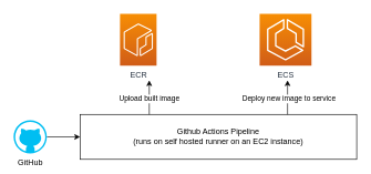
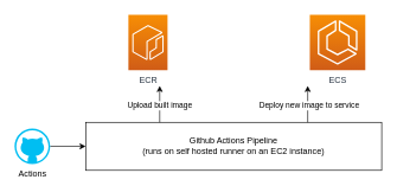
  <mxCell id="0" />
  <mxCell id="1" parent="0" />
  <mxCell id="2" value="ECR" style="sketch=0;points=[[0,0,0],[0.25,0,0],[0.5,0,0],[0.75,0,0],[1,0,0],[0,1,0],[0.25,1,0],[0.5,1,0],[0.75,1,0],[1,1,0],[0,0.25,0],[0,0.5,0],[0,0.75,0],[1,0.25,0],[1,0.5,0],[1,0.75,0]];outlineConnect=0;fontColor=#232F3E;gradientColor=#F78E04;gradientDirection=north;fillColor=#D05C17;strokeColor=#ffffff;dashed=0;verticalLabelPosition=bottom;verticalAlign=top;align=center;html=1;fontSize=12;fontStyle=0;aspect=fixed;shape=mxgraph.aws4.resourceIcon;resIcon=mxgraph.aws4.ecr;" vertex="1" parent="1"><mxGeometry x="180" y="20" width="55" height="78" as="geometry" /></mxCell>
- <mxCell id="3" value="ECS" style="sketch=0;points=[[0,0,0],[0.25,0,0],[0.5,0,0],[0.75,0,0],[1,0,0],[0,1,0],[0.25,1,0],[0.5,1,0],[0.75,1,0],[1,1,0],[0,0.25,0],[0,0.5,0],[0,0.75,0],[1,0.25,0],[1,0.5,0],[1,0.75,0]];outlineConnect=0;fontColor=#232F3E;gradientColor=#F78E04;gradientDirection=north;fillColor=#D05C17;strokeColor=#ffffff;dashed=0;verticalLabelPosition=bottom;verticalAlign=top;align=center;html=1;fontSize=12;fontStyle=0;aspect=fixed;shape=mxgraph.aws4.resourceIcon;resIcon=mxgraph.aws4.ecs;" vertex="1" parent="1"><mxGeometry x="390" y="20" width="78" height="78" as="geometry" /></mxCell>
+ <mxCell id="3" value="ECS" style="sketch=0;points=[[0,0,0],[0.25,0,0],[0.5,0,0],[0.75,0,0],[1,0,0],[0,1,0],[0.25,1,0],[0.5,1,0],[0.75,1,0],[1,1,0],[0,0.25,0],[0,0.5,0],[0,0.75,0],[1,0.25,0],[1,0.5,0],[1,0.75,0]];outlineConnect=0;fontColor=#232F3E;gradientColor=#F78E04;gradientDirection=north;fillColor=#D05C17;strokeColor=#ffffff;dashed=0;verticalLabelPosition=bottom;verticalAlign=top;align=center;html=1;fontSize=12;fontStyle=0;aspect=fixed;shape=mxgraph.aws4.resourceIcon;resIcon=mxgraph.aws4.ecs;" vertex="1" parent="1"><mxGeometry x="435" y="20" width="78" height="78" as="geometry" /></mxCell>
  <mxCell id="4" style="edgeStyle=orthogonalEdgeStyle;rounded=0;orthogonalLoop=1;jettySize=auto;html=1;entryX=0;entryY=0.5;entryDx=0;entryDy=0;" edge="1" parent="1" source="5" target="6"><mxGeometry relative="1" as="geometry" /></mxCell>
- <mxCell id="5" value="GitHub" style="verticalLabelPosition=bottom;html=1;verticalAlign=top;align=center;strokeColor=none;fillColor=#00BEF2;shape=mxgraph.azure.github_code;pointerEvents=1;" vertex="1" parent="1"><mxGeometry x="20" y="180" width="50" height="50" as="geometry" /></mxCell>
+ <mxCell id="5" value="Actions" style="verticalLabelPosition=bottom;html=1;verticalAlign=top;align=center;strokeColor=none;fillColor=#00BEF2;shape=mxgraph.azure.github_code;pointerEvents=1;" vertex="1" parent="1"><mxGeometry x="20" y="180" width="50" height="50" as="geometry" /></mxCell>
  <mxCell id="6" value="Github Actions Pipeline&lt;br&gt;(runs on self hosted runner on an EC2 instance)" style="rounded=0;whiteSpace=wrap;html=1;" vertex="1" parent="1"><mxGeometry x="120" y="171.25" width="416" height="67.5" as="geometry" /></mxCell>
  <mxCell id="7" value="" style="endArrow=classic;html=1;rounded=0;exitX=0.25;exitY=0;exitDx=0;exitDy=0;" edge="1" parent="1" source="6"><mxGeometry width="50" height="50" relative="1" as="geometry"><mxPoint x="240" y="160" as="sourcePoint" /><mxPoint x="224" y="120" as="targetPoint" /></mxGeometry></mxCell>
  <mxCell id="8" value="Upload built image" style="edgeLabel;html=1;align=center;verticalAlign=middle;resizable=0;points=[];" vertex="1" connectable="0" parent="7"><mxGeometry x="-0.056" y="1" relative="1" as="geometry"><mxPoint as="offset" /></mxGeometry></mxCell>
  <mxCell id="9" value="" style="endArrow=classic;html=1;rounded=0;exitX=0.75;exitY=0;exitDx=0;exitDy=0;" edge="1" parent="1" source="6"><mxGeometry width="50" height="50" relative="1" as="geometry"><mxPoint x="438.52" y="149.25" as="sourcePoint" /><mxPoint x="432" y="120" as="targetPoint" /></mxGeometry></mxCell>
  <mxCell id="10" value="Deploy new image to service" style="edgeLabel;html=1;align=center;verticalAlign=middle;resizable=0;points=[];" vertex="1" connectable="0" parent="9"><mxGeometry x="-0.056" y="-1" relative="1" as="geometry"><mxPoint as="offset" /></mxGeometry></mxCell>
